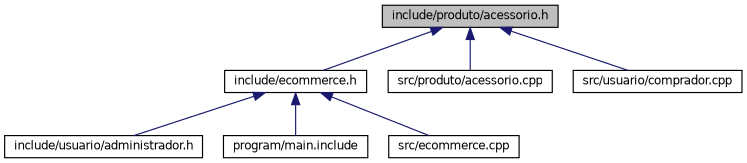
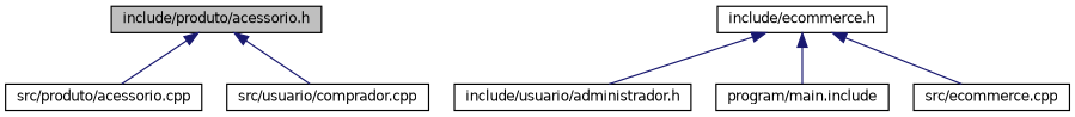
  digraph {
    node [color=black fillcolor=white fontname=Helvetica fontsize=10 shape=record style=filled]
    edge [color=midnightblue dir=back fontname=Helvetica fontsize=10 labelfontname=Helvetica labelfontsize=10 style=solid]
    n1 [fillcolor=grey75 fontcolor=black height=0.2 label="include/produto/acessorio.h" width=0.4]
    n2 [height=0.2 label="include/ecommerce.h" width=0.4]
    n3 [height=0.2 label="src/produto/acessorio.cpp" width=0.4]
    n4 [height=0.2 label="src/usuario/comprador.cpp" width=0.4]
    n5 [height=0.2 label="include/usuario/administrador.h" width=0.4]
    n6 [height=0.2 label="program/main.include" width=0.4]
    n7 [height=0.2 label="src/ecommerce.cpp" width=0.4]
-   n1 -> n2
    n1 -> n3
    n1 -> n4
    n2 -> n5
    n2 -> n6
    n2 -> n7
  }
